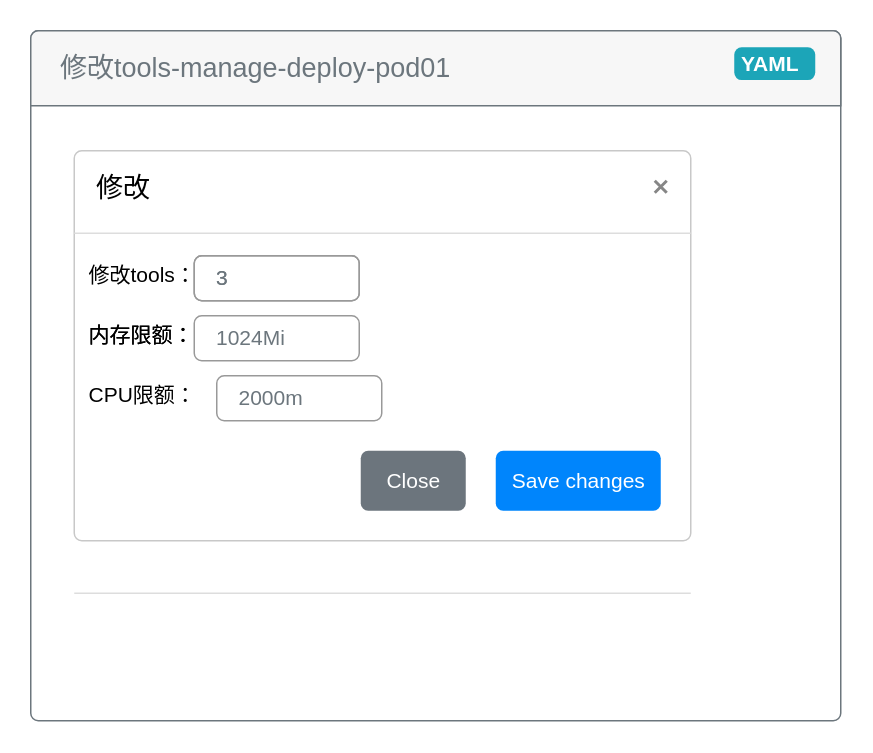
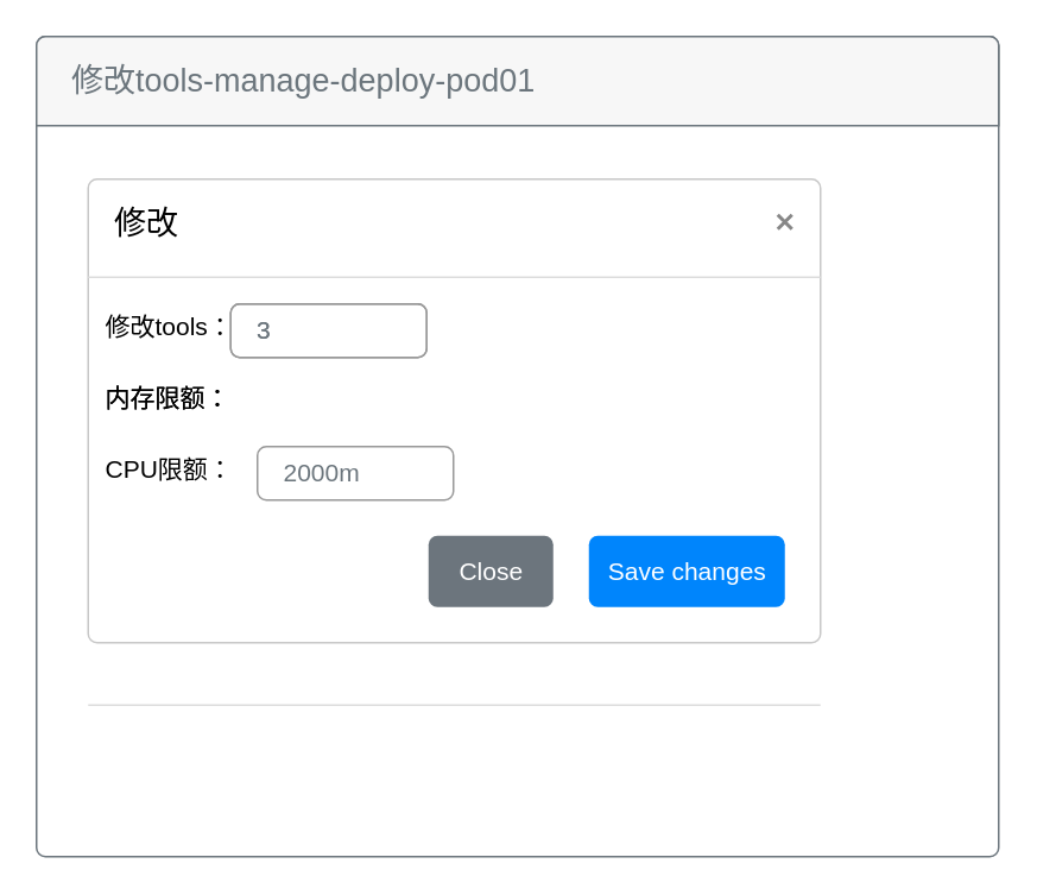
  <mxCell id="0" />
  <mxCell id="1" parent="0" />
  <mxCell id="2" value="" style="html=1;shadow=0;dashed=0;shape=mxgraph.bootstrap.rrect;rSize=5;strokeColor=#6C767D;html=1;whiteSpace=wrap;fillColor=#ffffff;fontColor=#212529;verticalAlign=bottom;align=left;spacing=20;spacingBottom=0;fontSize=14;" vertex="1" parent="1"><mxGeometry x="20" y="20" width="540" height="460" as="geometry" /></mxCell>
  <mxCell id="3" value="修改tools-manage-deploy-pod01" style="html=1;shadow=0;dashed=0;shape=mxgraph.bootstrap.topButton;rSize=5;perimeter=none;whiteSpace=wrap;fillColor=#F7F7F7;strokeColor=#6C767D;fontColor=#6C767D;resizeWidth=1;fontSize=18;align=left;spacing=20;" vertex="1" parent="2"><mxGeometry width="540" height="50" relative="1" as="geometry" /></mxCell>
- <mxCell id="4" value="YAML" style="html=1;shadow=0;dashed=0;shape=mxgraph.bootstrap.rrect;rSize=5;strokeColor=none;strokeWidth=1;fillColor=#1CA5B8;fontColor=#FFFFFF;whiteSpace=wrap;align=left;verticalAlign=middle;spacingLeft=0;fontStyle=1;fontSize=14;spacing=5;" vertex="1" parent="2"><mxGeometry x="469.0" y="10.968" width="54" height="21.935" as="geometry" /></mxCell>
  <mxCell id="5" value="修改" style="html=1;shadow=0;dashed=0;shape=mxgraph.bootstrap.rrect;rSize=5;html=1;strokeColor=#C8C8C8;fillColor=#ffffff;whiteSpace=wrap;verticalAlign=top;align=left;fontSize=18;spacing=15;spacingTop=-5;" vertex="1" parent="2"><mxGeometry x="29" y="80" width="411.0" height="260" as="geometry" /></mxCell>
  <mxCell id="6" value="" style="shape=line;strokeColor=#dddddd;resizeWidth=1;" vertex="1" parent="5"><mxGeometry width="411.0" height="10" relative="1" as="geometry"><mxPoint y="50" as="offset" /></mxGeometry></mxCell>
  <mxCell id="7" value="" style="html=1;shadow=0;dashed=0;shape=mxgraph.bootstrap.x;strokeColor=#868686;strokeWidth=2;" vertex="1" parent="5"><mxGeometry x="1" width="8" height="8" relative="1" as="geometry"><mxPoint x="-24" y="20" as="offset" /></mxGeometry></mxCell>
  <mxCell id="8" value="内存限额：" style="strokeColor=none;fillColor=none;resizeWidth=1;align=left;verticalAlign=top;spacing=10;fontSize=14;whiteSpace=wrap;html=1;" vertex="1" parent="5"><mxGeometry width="411.0" height="40" relative="1" as="geometry"><mxPoint y="100" as="offset" /></mxGeometry></mxCell>
  <mxCell id="9" value="CPU限额：" style="strokeColor=none;fillColor=none;resizeWidth=1;align=left;verticalAlign=top;spacing=10;fontSize=14;whiteSpace=wrap;html=1;" vertex="1" parent="5"><mxGeometry width="411.0" height="40" relative="1" as="geometry"><mxPoint y="140" as="offset" /></mxGeometry></mxCell>
  <mxCell id="10" value="" style="shape=line;strokeColor=#dddddd;resizeWidth=1;" vertex="1" parent="5"><mxGeometry width="411.0" height="10" relative="1" as="geometry"><mxPoint y="290" as="offset" /></mxGeometry></mxCell>
  <mxCell id="11" value="Save changes" style="html=1;shadow=0;dashed=0;shape=mxgraph.bootstrap.rrect;rSize=5;fillColor=#0085FC;strokeColor=none;fontColor=#FFFFFF;fontSize=14;" vertex="1" parent="5"><mxGeometry x="1" y="1" width="110" height="40" relative="1" as="geometry"><mxPoint x="-130" y="-60" as="offset" /></mxGeometry></mxCell>
  <mxCell id="12" value="Close" style="html=1;shadow=0;dashed=0;shape=mxgraph.bootstrap.rrect;rSize=5;fillColor=#6C757D;strokeColor=none;fontColor=#FFFFFF;fontSize=14;" vertex="1" parent="5"><mxGeometry x="1" y="1" width="70" height="40" relative="1" as="geometry"><mxPoint x="-220" y="-60" as="offset" /></mxGeometry></mxCell>
  <mxCell id="13" value="修改tools：" style="strokeColor=none;fillColor=none;resizeWidth=1;align=left;verticalAlign=top;spacing=10;fontSize=14;whiteSpace=wrap;html=1;" vertex="1" parent="5"><mxGeometry y="60" width="411.0" height="40" as="geometry" /></mxCell>
  <mxCell id="14" value="3" style="html=1;shadow=0;dashed=0;shape=mxgraph.bootstrap.rrect;rSize=5;fillColor=none;strokeColor=#999999;align=left;spacing=15;fontSize=14;fontColor=#6C767D;" vertex="1" parent="5"><mxGeometry x="80" y="70" width="110" height="30" as="geometry" /></mxCell>
  <mxCell id="15" value="2000m" style="html=1;shadow=0;dashed=0;shape=mxgraph.bootstrap.rrect;rSize=5;fillColor=none;strokeColor=#999999;align=left;spacing=15;fontSize=14;fontColor=#6C767D;" vertex="1" parent="5"><mxGeometry x="95" y="150" width="110" height="30" as="geometry" /></mxCell>
  <mxCell id="16" value="内存限额：" style="strokeColor=none;fillColor=none;resizeWidth=1;align=left;verticalAlign=top;spacing=10;fontSize=14;whiteSpace=wrap;html=1;" vertex="1" parent="1"><mxGeometry x="49" y="200" width="411.0" height="40" as="geometry" /></mxCell>
  <mxCell id="17" value="3" style="html=1;shadow=0;dashed=0;shape=mxgraph.bootstrap.rrect;rSize=5;fillColor=none;strokeColor=#999999;align=left;spacing=15;fontSize=14;fontColor=#6C767D;" vertex="1" parent="1"><mxGeometry x="129" y="170" width="110" height="30" as="geometry" /></mxCell>
- <mxCell id="18" value="1024Mi" style="html=1;shadow=0;dashed=0;shape=mxgraph.bootstrap.rrect;rSize=5;fillColor=none;strokeColor=#999999;align=left;spacing=15;fontSize=14;fontColor=#6C767D;" vertex="1" parent="1"><mxGeometry x="129" y="210" width="110" height="30" as="geometry" /></mxCell>
